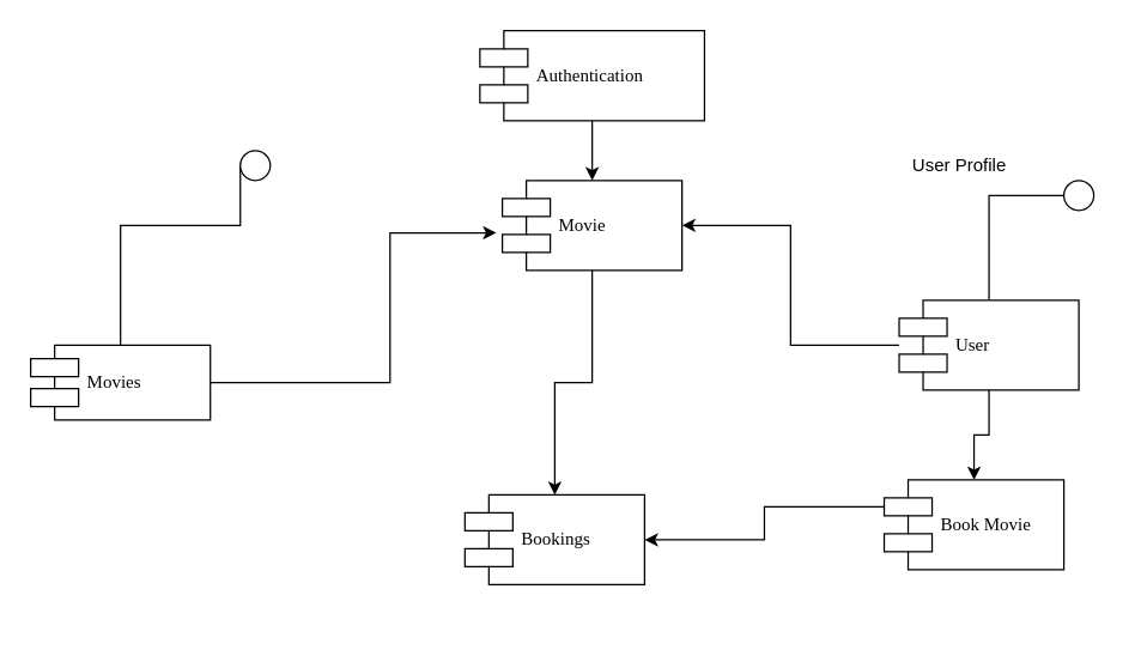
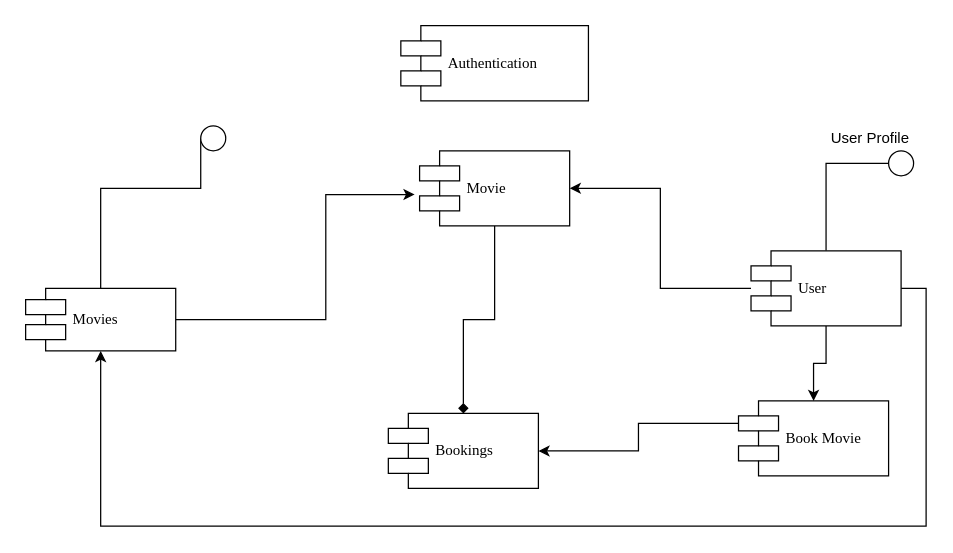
  <mxCell id="0" />
  <mxCell id="1" parent="0" />
- <mxCell id="2" style="edgeStyle=orthogonalEdgeStyle;rounded=0;orthogonalLoop=1;jettySize=auto;html=1;exitX=0.5;exitY=1;exitDx=0;exitDy=0;endArrow=classic;endFill=1;strokeColor=#000000;" edge="1" parent="1" source="3" target="13"><mxGeometry relative="1" as="geometry" /></mxCell>
+ <mxCell id="2" style="edgeStyle=orthogonalEdgeStyle;rounded=0;orthogonalLoop=1;jettySize=auto;html=1;exitX=0.5;exitY=1;exitDx=0;exitDy=0;endArrow=diamond;endFill=1;strokeColor=#000000;" edge="1" parent="1" source="3" target="13"><mxGeometry relative="1" as="geometry" /></mxCell>
  <mxCell id="3" value="Movie" style="shape=component;align=left;spacingLeft=36;rounded=0;shadow=0;comic=0;labelBackgroundColor=none;strokeWidth=1;fontFamily=Verdana;fontSize=12;html=1;" parent="1" vertex="1"><mxGeometry x="335" y="120" width="120" height="60" as="geometry" /></mxCell>
  <mxCell id="4" style="edgeStyle=orthogonalEdgeStyle;rounded=0;orthogonalLoop=1;jettySize=auto;html=1;entryX=1;entryY=0.5;entryDx=0;entryDy=0;" edge="1" parent="1" source="8" target="3"><mxGeometry relative="1" as="geometry" /></mxCell>
  <mxCell id="5" style="edgeStyle=orthogonalEdgeStyle;rounded=0;orthogonalLoop=1;jettySize=auto;html=1;exitX=0.5;exitY=0;exitDx=0;exitDy=0;entryX=0;entryY=0.5;entryDx=0;entryDy=0;endArrow=none;endFill=0;strokeColor=#000000;" edge="1" parent="1" source="8" target="18"><mxGeometry relative="1" as="geometry" /></mxCell>
  <mxCell id="6" style="edgeStyle=orthogonalEdgeStyle;rounded=0;orthogonalLoop=1;jettySize=auto;html=1;exitX=0.5;exitY=1;exitDx=0;exitDy=0;endArrow=classic;endFill=1;strokeColor=#000000;" edge="1" parent="1" source="8" target="12"><mxGeometry relative="1" as="geometry" /></mxCell>
+ <mxCell id="7" style="edgeStyle=orthogonalEdgeStyle;rounded=0;orthogonalLoop=1;jettySize=auto;html=1;exitX=1;exitY=0.5;exitDx=0;exitDy=0;entryX=0.5;entryY=1;entryDx=0;entryDy=0;endArrow=classic;endFill=1;strokeColor=#000000;" edge="1" parent="1" source="8" target="16"><mxGeometry relative="1" as="geometry"><Array as="points"><mxPoint x="740" y="230" /><mxPoint x="740" y="420" /><mxPoint x="80" y="420" /></Array></mxGeometry></mxCell>
  <mxCell id="8" value="User" style="shape=component;align=left;spacingLeft=36;rounded=0;shadow=0;comic=0;labelBackgroundColor=none;strokeWidth=1;fontFamily=Verdana;fontSize=12;html=1;" parent="1" vertex="1"><mxGeometry x="600" y="200" width="120" height="60" as="geometry" /></mxCell>
- <mxCell id="9" style="edgeStyle=orthogonalEdgeStyle;rounded=0;orthogonalLoop=1;jettySize=auto;html=1;exitX=0.5;exitY=1;exitDx=0;exitDy=0;entryX=0.5;entryY=0;entryDx=0;entryDy=0;" edge="1" parent="1" source="10" target="3"><mxGeometry relative="1" as="geometry" /></mxCell>
  <mxCell id="10" value="Authentication" style="shape=component;align=left;spacingLeft=36;rounded=0;shadow=0;comic=0;labelBackgroundColor=none;strokeWidth=1;fontFamily=Verdana;fontSize=12;html=1;" vertex="1" parent="1"><mxGeometry x="320" y="20" width="150" height="60" as="geometry" /></mxCell>
  <mxCell id="11" style="edgeStyle=orthogonalEdgeStyle;rounded=0;orthogonalLoop=1;jettySize=auto;html=1;exitX=0;exitY=0.3;exitDx=0;exitDy=0;endArrow=classic;endFill=1;strokeColor=#000000;" edge="1" parent="1" source="12" target="13"><mxGeometry relative="1" as="geometry" /></mxCell>
  <mxCell id="12" value="Book Movie" style="shape=component;align=left;spacingLeft=36;rounded=0;shadow=0;comic=0;labelBackgroundColor=none;strokeWidth=1;fontFamily=Verdana;fontSize=12;html=1;" vertex="1" parent="1"><mxGeometry x="590" y="320" width="120" height="60" as="geometry" /></mxCell>
  <mxCell id="13" value="Bookings" style="shape=component;align=left;spacingLeft=36;rounded=0;shadow=0;comic=0;labelBackgroundColor=none;strokeWidth=1;fontFamily=Verdana;fontSize=12;html=1;" vertex="1" parent="1"><mxGeometry x="310" y="330" width="120" height="60" as="geometry" /></mxCell>
  <mxCell id="14" style="edgeStyle=orthogonalEdgeStyle;rounded=0;orthogonalLoop=1;jettySize=auto;html=1;exitX=0.5;exitY=0;exitDx=0;exitDy=0;entryX=0;entryY=0.5;entryDx=0;entryDy=0;endArrow=none;endFill=0;strokeColor=#000000;" edge="1" parent="1" source="16" target="17"><mxGeometry relative="1" as="geometry"><Array as="points"><mxPoint x="80" y="150" /><mxPoint x="160" y="150" /></Array></mxGeometry></mxCell>
  <mxCell id="15" style="edgeStyle=orthogonalEdgeStyle;rounded=0;orthogonalLoop=1;jettySize=auto;html=1;exitX=1;exitY=0.5;exitDx=0;exitDy=0;endArrow=classic;endFill=1;strokeColor=#000000;entryX=-0.033;entryY=0.583;entryDx=0;entryDy=0;entryPerimeter=0;" edge="1" parent="1" source="16" target="3"><mxGeometry relative="1" as="geometry"><mxPoint x="240" y="180" as="targetPoint" /><Array as="points"><mxPoint x="260" y="255" /><mxPoint x="260" y="155" /></Array></mxGeometry></mxCell>
  <mxCell id="16" value="Movies" style="shape=component;align=left;spacingLeft=36;rounded=0;shadow=0;comic=0;labelBackgroundColor=none;strokeWidth=1;fontFamily=Verdana;fontSize=12;html=1;" vertex="1" parent="1"><mxGeometry x="20" y="230" width="120" height="50" as="geometry" /></mxCell>
  <mxCell id="17" value="" style="ellipse;whiteSpace=wrap;html=1;rounded=0;shadow=0;fontFamily=Verdana;align=left;strokeWidth=1;spacingLeft=36;comic=0;" vertex="1" parent="1"><mxGeometry x="160" y="100" width="20" height="20" as="geometry" /></mxCell>
  <mxCell id="18" value="" style="ellipse;whiteSpace=wrap;html=1;rounded=0;shadow=0;fontFamily=Verdana;align=left;strokeWidth=1;spacingLeft=36;comic=0;" vertex="1" parent="1"><mxGeometry x="710" y="120" width="20" height="20" as="geometry" /></mxCell>
- <mxCell id="19" value="User Profile" style="text;html=1;align=center;verticalAlign=middle;resizable=0;points=[];autosize=1;strokeColor=none;" vertex="1" parent="1"><mxGeometry x="600" y="100" width="80" height="20" as="geometry" /></mxCell>
+ <mxCell id="19" value="User Profile" style="text;html=1;align=center;verticalAlign=middle;resizable=0;points=[];autosize=1;strokeColor=none;" vertex="1" parent="1"><mxGeometry x="655" y="100" width="80" height="20" as="geometry" /></mxCell>
